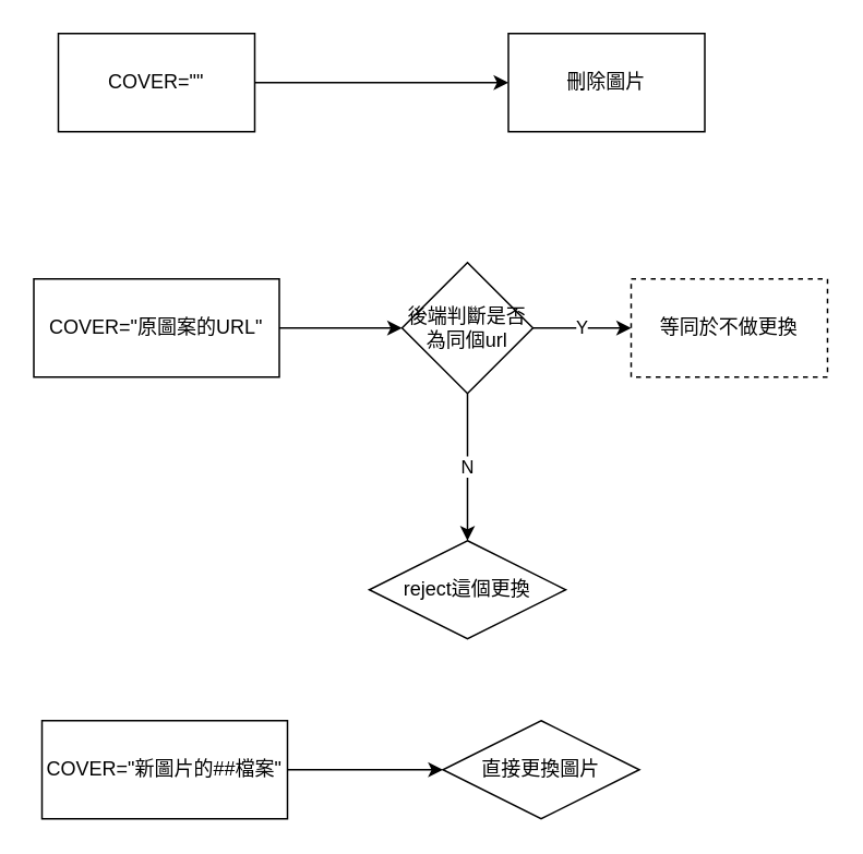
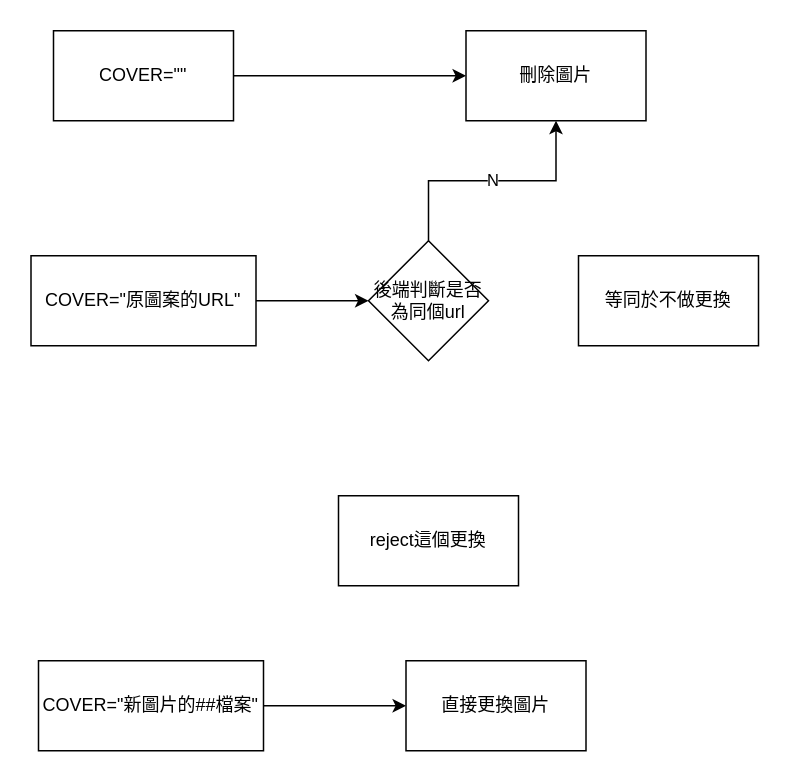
  <mxCell id="0" />
  <mxCell id="1" parent="0" />
  <mxCell id="2" value="" style="edgeStyle=orthogonalEdgeStyle;rounded=0;orthogonalLoop=1;jettySize=auto;html=1;" edge="1" parent="1" source="3" target="4"><mxGeometry relative="1" as="geometry" /></mxCell>
  <mxCell id="3" value="COVER=&quot;&quot;" style="rounded=0;whiteSpace=wrap;html=1;" vertex="1" parent="1"><mxGeometry x="35" y="20" width="120" height="60" as="geometry" /></mxCell>
  <mxCell id="4" value="刪除圖片" style="whiteSpace=wrap;html=1;rounded=0;" vertex="1" parent="1"><mxGeometry x="310" y="20" width="120" height="60" as="geometry" /></mxCell>
  <mxCell id="5" style="edgeStyle=orthogonalEdgeStyle;rounded=0;orthogonalLoop=1;jettySize=auto;html=1;exitX=1;exitY=0.5;exitDx=0;exitDy=0;entryX=0;entryY=0.5;entryDx=0;entryDy=0;" edge="1" parent="1" source="6" target="9"><mxGeometry relative="1" as="geometry" /></mxCell>
  <mxCell id="6" value="COVER=&quot;原圖案的URL&quot;" style="rounded=0;whiteSpace=wrap;html=1;" vertex="1" parent="1"><mxGeometry x="20" y="170" width="150" height="60" as="geometry" /></mxCell>
- <mxCell id="7" value="Y" style="edgeStyle=orthogonalEdgeStyle;rounded=0;orthogonalLoop=1;jettySize=auto;html=1;" edge="1" parent="1" source="9" target="10"><mxGeometry relative="1" as="geometry" /></mxCell>
- <mxCell id="8" value="N" style="edgeStyle=orthogonalEdgeStyle;rounded=0;orthogonalLoop=1;jettySize=auto;html=1;" edge="1" parent="1" source="9" target="11"><mxGeometry relative="1" as="geometry" /></mxCell>
+ <mxCell id="8" value="N" style="edgeStyle=orthogonalEdgeStyle;rounded=0;orthogonalLoop=1;jettySize=auto;html=1;" edge="1" parent="1" source="9" target="4"><mxGeometry relative="1" as="geometry" /></mxCell>
  <mxCell id="9" value="後端判斷是否為同個url" style="rhombus;whiteSpace=wrap;html=1;rounded=0;" vertex="1" parent="1"><mxGeometry x="245" y="160" width="80" height="80" as="geometry" /></mxCell>
- <mxCell id="10" value="等同於不做更換" style="whiteSpace=wrap;html=1;rounded=0;dashed=1;" vertex="1" parent="1"><mxGeometry x="385" y="170" width="120" height="60" as="geometry" /></mxCell>
- <mxCell id="11" value="reject這個更換" style="rhombus;whiteSpace=wrap;html=1;" vertex="1" parent="1"><mxGeometry x="225" y="330" width="120" height="60" as="geometry" /></mxCell>
+ <mxCell id="10" value="等同於不做更換" style="whiteSpace=wrap;html=1;rounded=0;" vertex="1" parent="1"><mxGeometry x="385" y="170" width="120" height="60" as="geometry" /></mxCell>
+ <mxCell id="11" value="reject這個更換" style="whiteSpace=wrap;html=1;rounded=0;" vertex="1" parent="1"><mxGeometry x="225" y="330" width="120" height="60" as="geometry" /></mxCell>
  <mxCell id="12" value="" style="edgeStyle=orthogonalEdgeStyle;rounded=0;orthogonalLoop=1;jettySize=auto;html=1;" edge="1" parent="1" source="13" target="14"><mxGeometry relative="1" as="geometry" /></mxCell>
  <mxCell id="13" value="COVER=&quot;新圖片的##檔案&quot;" style="rounded=0;whiteSpace=wrap;html=1;" vertex="1" parent="1"><mxGeometry x="25" y="440" width="150" height="60" as="geometry" /></mxCell>
- <mxCell id="14" value="直接更換圖片" style="rhombus;whiteSpace=wrap;html=1;" vertex="1" parent="1"><mxGeometry x="270" y="440" width="120" height="60" as="geometry" /></mxCell>
+ <mxCell id="14" value="直接更換圖片" style="whiteSpace=wrap;html=1;rounded=0;" vertex="1" parent="1"><mxGeometry x="270" y="440" width="120" height="60" as="geometry" /></mxCell>
